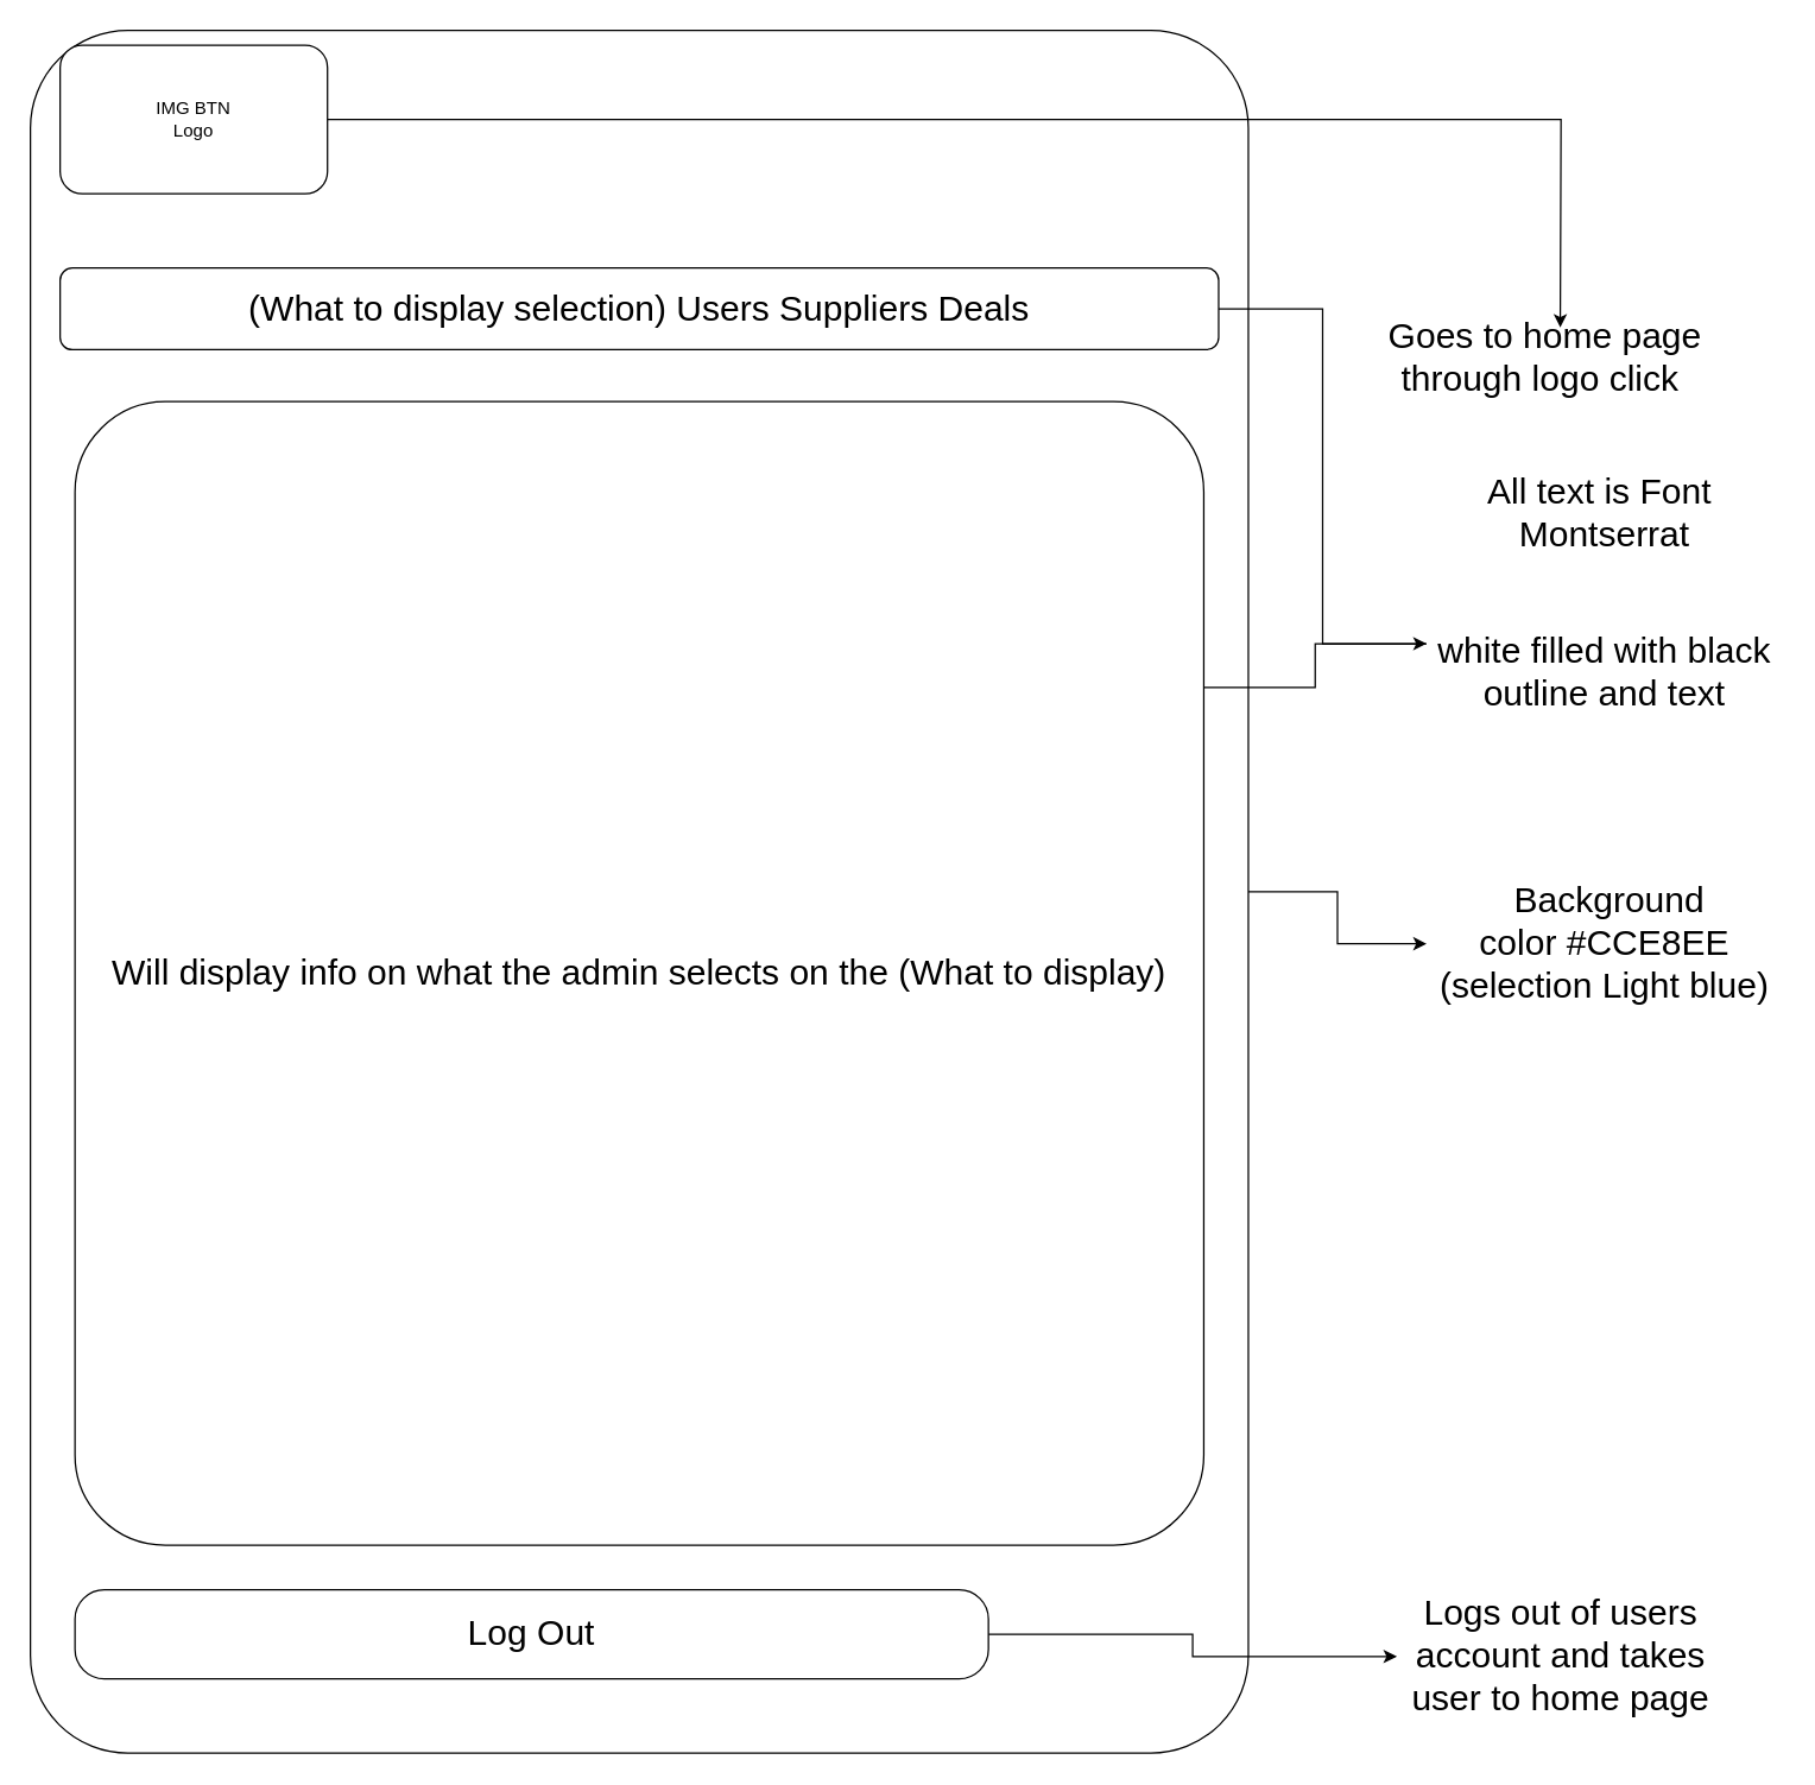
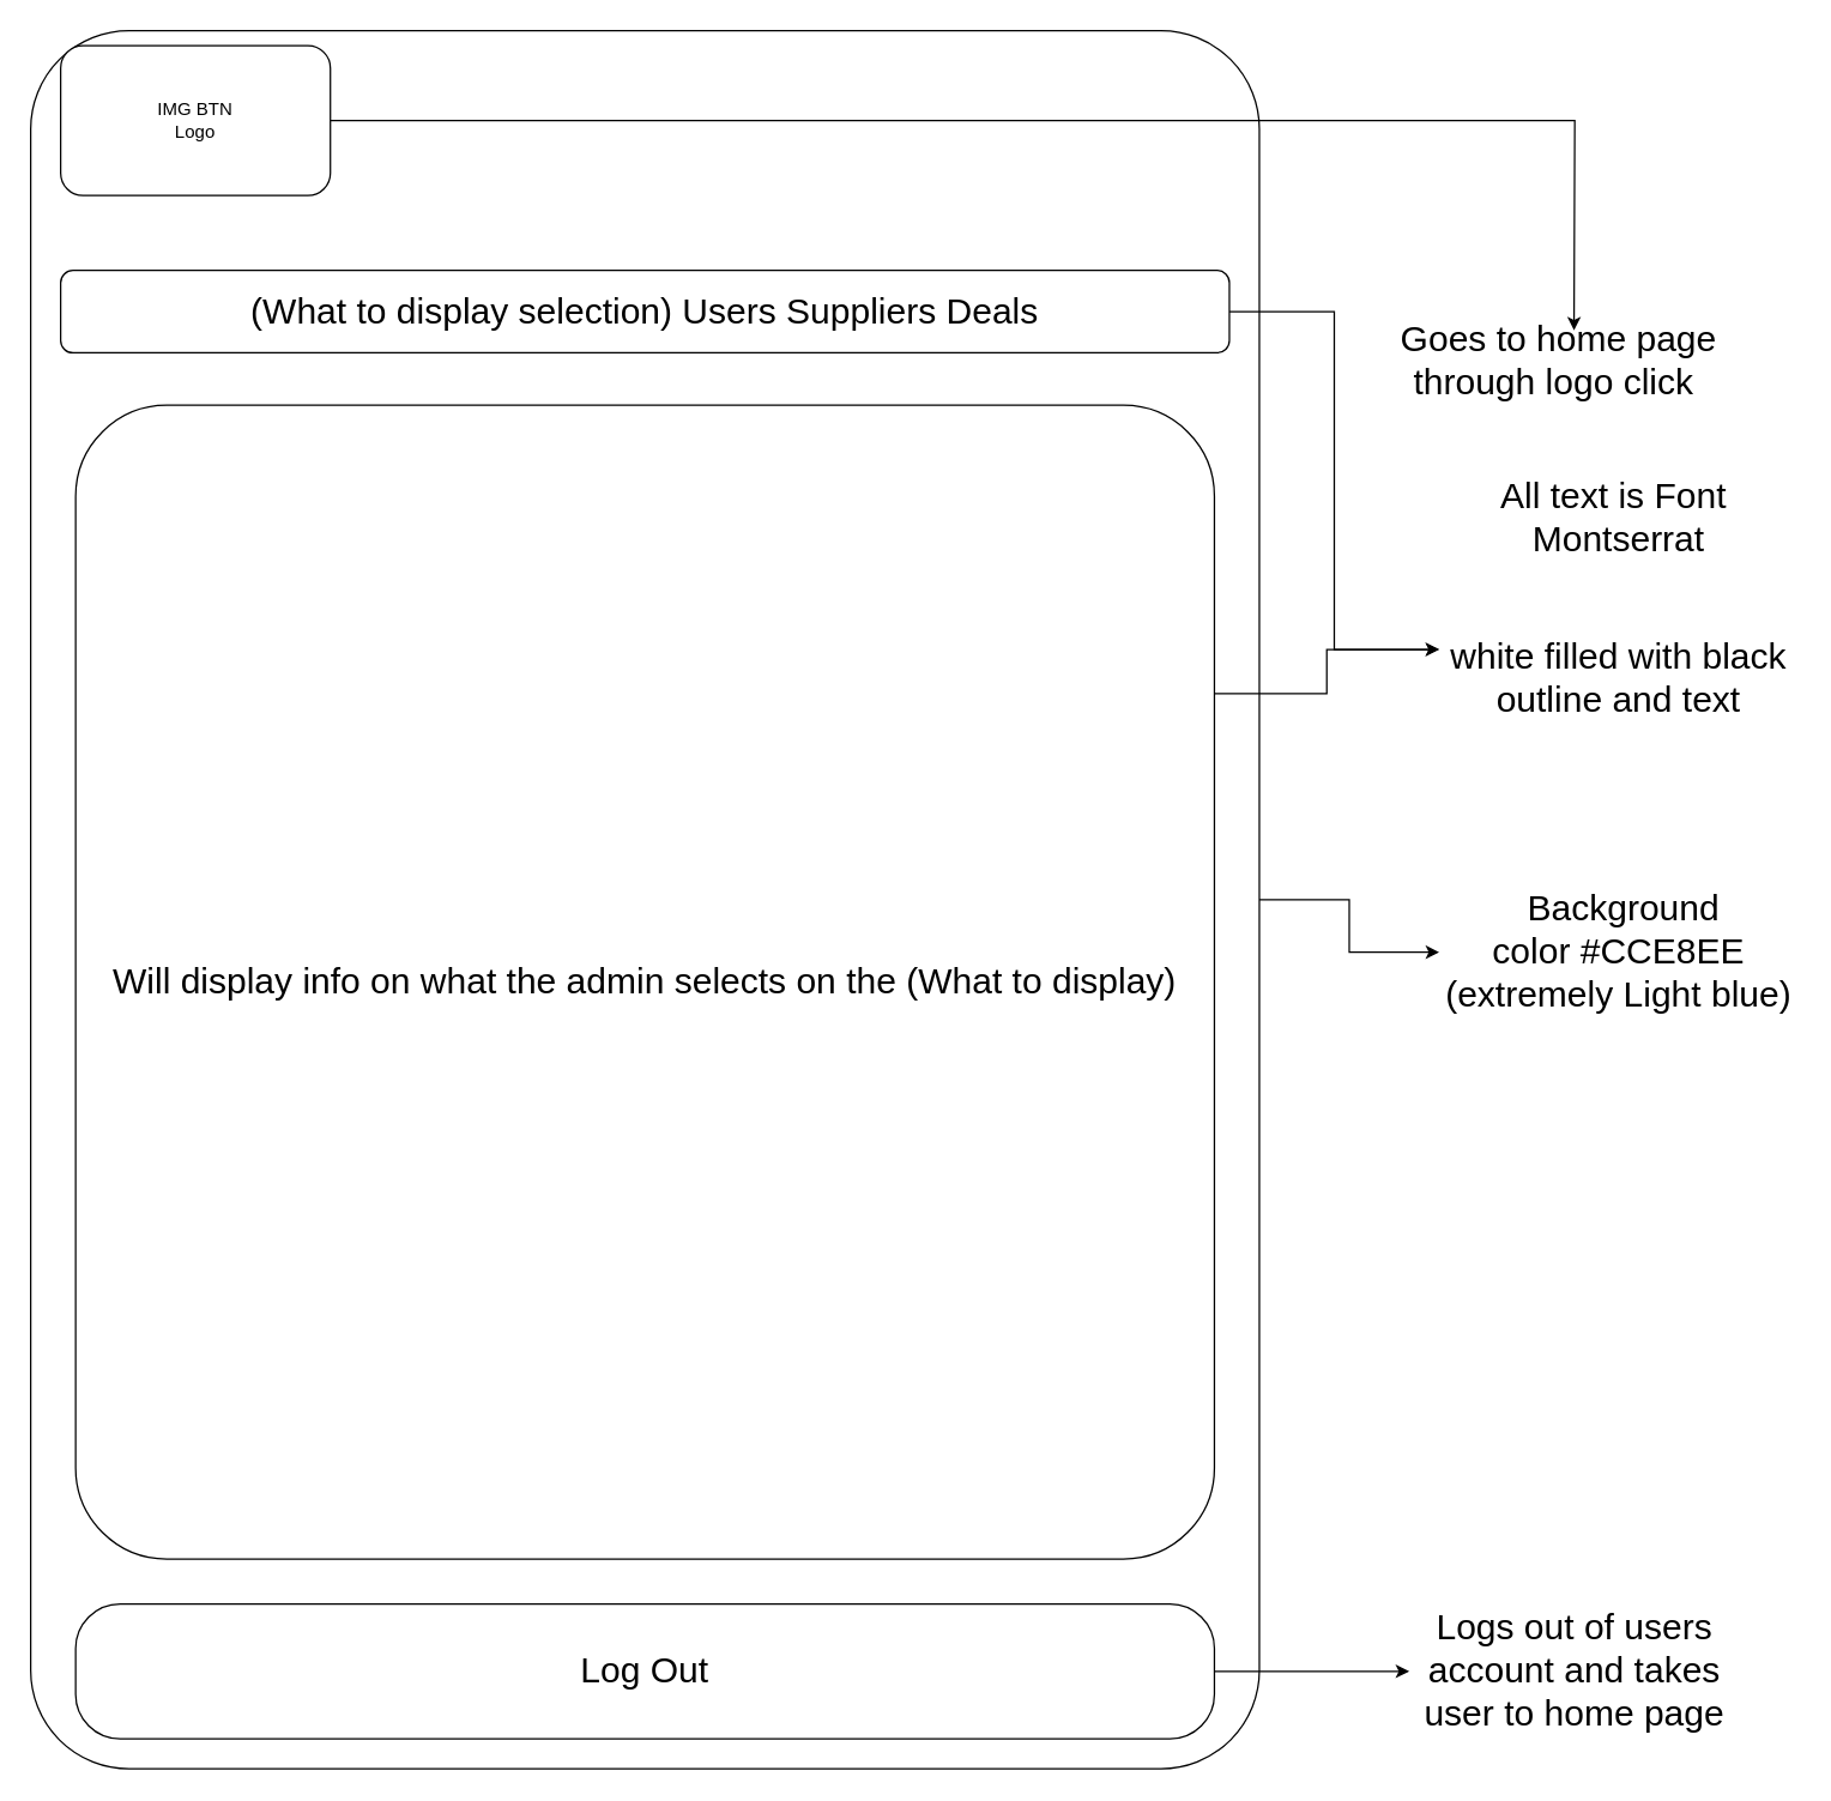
  <mxCell id="0" />
  <mxCell id="1" parent="0" />
  <mxCell id="2" style="edgeStyle=orthogonalEdgeStyle;rounded=0;orthogonalLoop=1;jettySize=auto;html=1;exitX=1;exitY=0.5;exitDx=0;exitDy=0;entryX=0;entryY=0.5;entryDx=0;entryDy=0;" edge="1" parent="1" source="3" target="8"><mxGeometry relative="1" as="geometry" /></mxCell>
  <mxCell id="3" value="" style="rounded=1;whiteSpace=wrap;html=1;arcSize=8;" vertex="1" parent="1"><mxGeometry width="820" height="1160" as="geometry" x="20" y="20" /></mxCell>
- <mxCell id="4" value="&lt;font style=&quot;font-size: 24px;&quot;&gt;Log Out&lt;/font&gt;" style="rounded=1;whiteSpace=wrap;html=1;arcSize=33;" vertex="1" parent="1"><mxGeometry x="50" y="1070" width="615" height="60" as="geometry" /></mxCell>
+ <mxCell id="4" value="&lt;font style=&quot;font-size: 24px;&quot;&gt;Log Out&lt;/font&gt;" style="rounded=1;whiteSpace=wrap;html=1;arcSize=33;" vertex="1" parent="1"><mxGeometry x="50" y="1070" width="760" height="90" as="geometry" /></mxCell>
  <mxCell id="5" style="edgeStyle=orthogonalEdgeStyle;rounded=0;orthogonalLoop=1;jettySize=auto;html=1;exitX=1;exitY=0.5;exitDx=0;exitDy=0;" edge="1" parent="1" source="6"><mxGeometry relative="1" as="geometry"><mxPoint x="1050" y="220" as="targetPoint" /></mxGeometry></mxCell>
  <mxCell id="6" value="IMG BTN&lt;div&gt;Logo&lt;/div&gt;" style="rounded=1;whiteSpace=wrap;html=1;" vertex="1" parent="1"><mxGeometry x="40" y="30" width="180" height="100" as="geometry" /></mxCell>
  <mxCell id="7" value="&lt;font style=&quot;font-size: 24px;&quot;&gt;All text is Font&amp;nbsp;&lt;/font&gt;&lt;div&gt;&lt;font style=&quot;&quot;&gt;&lt;font style=&quot;font-size: 24px;&quot;&gt;Montserrat&lt;/font&gt;&lt;br&gt;&lt;/font&gt;&lt;/div&gt;" style="text;strokeColor=none;align=center;fillColor=none;html=1;verticalAlign=middle;whiteSpace=wrap;rounded=0;" vertex="1" parent="1"><mxGeometry x="960" y="310" width="240" height="70" as="geometry" /></mxCell>
- <mxCell id="8" value="&lt;font style=&quot;font-size: 24px;&quot;&gt;&amp;nbsp;Background color&amp;nbsp;#CCE8EE (selection Light blue)&lt;/font&gt;" style="text;strokeColor=none;align=center;fillColor=none;html=1;verticalAlign=middle;whiteSpace=wrap;rounded=0;" vertex="1" parent="1"><mxGeometry x="960" y="595" width="240" height="80" as="geometry" /></mxCell>
+ <mxCell id="8" value="&lt;font style=&quot;font-size: 24px;&quot;&gt;&amp;nbsp;Background color&amp;nbsp;#CCE8EE (extremely Light blue)&lt;/font&gt;" style="text;strokeColor=none;align=center;fillColor=none;html=1;verticalAlign=middle;whiteSpace=wrap;rounded=0;" vertex="1" parent="1"><mxGeometry x="960" y="595" width="240" height="80" as="geometry" /></mxCell>
  <mxCell id="9" value="&lt;font style=&quot;font-size: 24px;&quot;&gt;Goes to home page through logo click&amp;nbsp;&lt;/font&gt;" style="text;html=1;align=center;verticalAlign=middle;whiteSpace=wrap;rounded=0;" vertex="1" parent="1"><mxGeometry x="930" y="225" width="220" height="30" as="geometry" /></mxCell>
  <mxCell id="10" value="&lt;font style=&quot;font-size: 24px;&quot;&gt;white filled with black outline and text&lt;/font&gt;" style="text;strokeColor=none;align=center;fillColor=none;html=1;verticalAlign=middle;whiteSpace=wrap;rounded=0;" vertex="1" parent="1"><mxGeometry x="960" y="414" width="240" height="76" as="geometry" /></mxCell>
- <mxCell id="11" style="edgeStyle=orthogonalEdgeStyle;rounded=0;orthogonalLoop=1;jettySize=auto;html=1;exitX=1;exitY=0.5;exitDx=0;exitDy=0;entryX=0;entryY=0.25;entryDx=0;entryDy=0;endArrow=none;" edge="1" parent="1" source="12" target="10"><mxGeometry relative="1" as="geometry" /></mxCell>
+ <mxCell id="11" style="edgeStyle=orthogonalEdgeStyle;rounded=0;orthogonalLoop=1;jettySize=auto;html=1;exitX=1;exitY=0.5;exitDx=0;exitDy=0;entryX=0;entryY=0.25;entryDx=0;entryDy=0;" edge="1" parent="1" source="12" target="10"><mxGeometry relative="1" as="geometry" /></mxCell>
  <mxCell id="12" value="&lt;font style=&quot;font-size: 24px;&quot;&gt;(What to display selection)&amp;nbsp;&lt;/font&gt;&lt;span style=&quot;background-color: initial; font-size: 24px;&quot;&gt;Users&amp;nbsp;&lt;/span&gt;&lt;span style=&quot;font-size: 24px; background-color: initial;&quot;&gt;Suppliers&amp;nbsp;&lt;/span&gt;&lt;span style=&quot;font-size: 24px; background-color: initial;&quot;&gt;Deals&lt;/span&gt;" style="rounded=1;whiteSpace=wrap;html=1;" vertex="1" parent="1"><mxGeometry x="40" y="180" width="780" height="55" as="geometry" /></mxCell>
  <mxCell id="13" value="" style="edgeStyle=orthogonalEdgeStyle;rounded=0;orthogonalLoop=1;jettySize=auto;html=1;exitX=1;exitY=0.5;exitDx=0;exitDy=0;" edge="1" parent="1" source="4" target="14"><mxGeometry relative="1" as="geometry"><mxPoint x="1090" y="1090" as="targetPoint" /><Array as="points" /><mxPoint x="810" y="1115" as="sourcePoint" /></mxGeometry></mxCell>
  <mxCell id="14" value="&lt;font style=&quot;font-size: 24px;&quot;&gt;Logs out of users account and takes user to home page&lt;/font&gt;" style="text;strokeColor=none;align=center;fillColor=none;html=1;verticalAlign=middle;whiteSpace=wrap;rounded=0;" vertex="1" parent="1"><mxGeometry x="940" y="1060" width="221" height="110" as="geometry" /></mxCell>
  <mxCell id="15" style="edgeStyle=orthogonalEdgeStyle;rounded=0;orthogonalLoop=1;jettySize=auto;html=1;exitX=1;exitY=0.25;exitDx=0;exitDy=0;entryX=0;entryY=0.25;entryDx=0;entryDy=0;" edge="1" parent="1" source="16" target="10"><mxGeometry relative="1" as="geometry" /></mxCell>
  <mxCell id="16" value="&lt;font style=&quot;font-size: 24px;&quot;&gt;Will display info on what the admin selects on the (What to display)&lt;/font&gt;" style="rounded=1;whiteSpace=wrap;html=1;arcSize=8;" vertex="1" parent="1"><mxGeometry x="50" y="270" width="760" height="770" as="geometry" /></mxCell>
